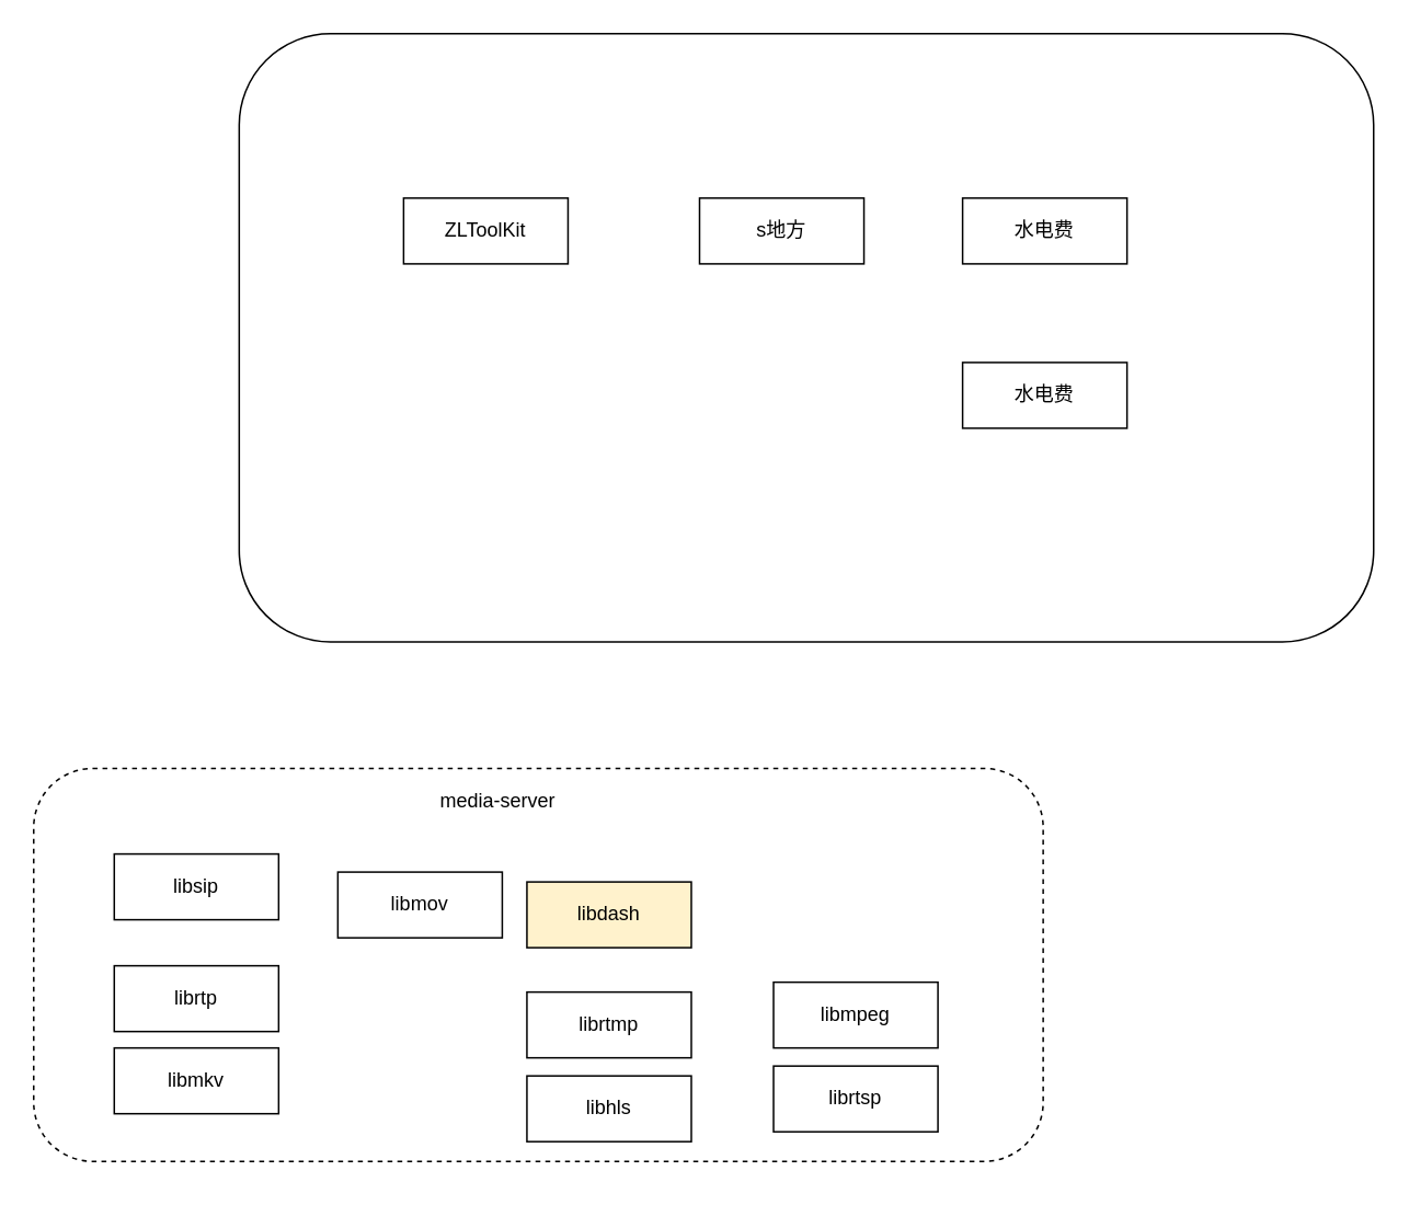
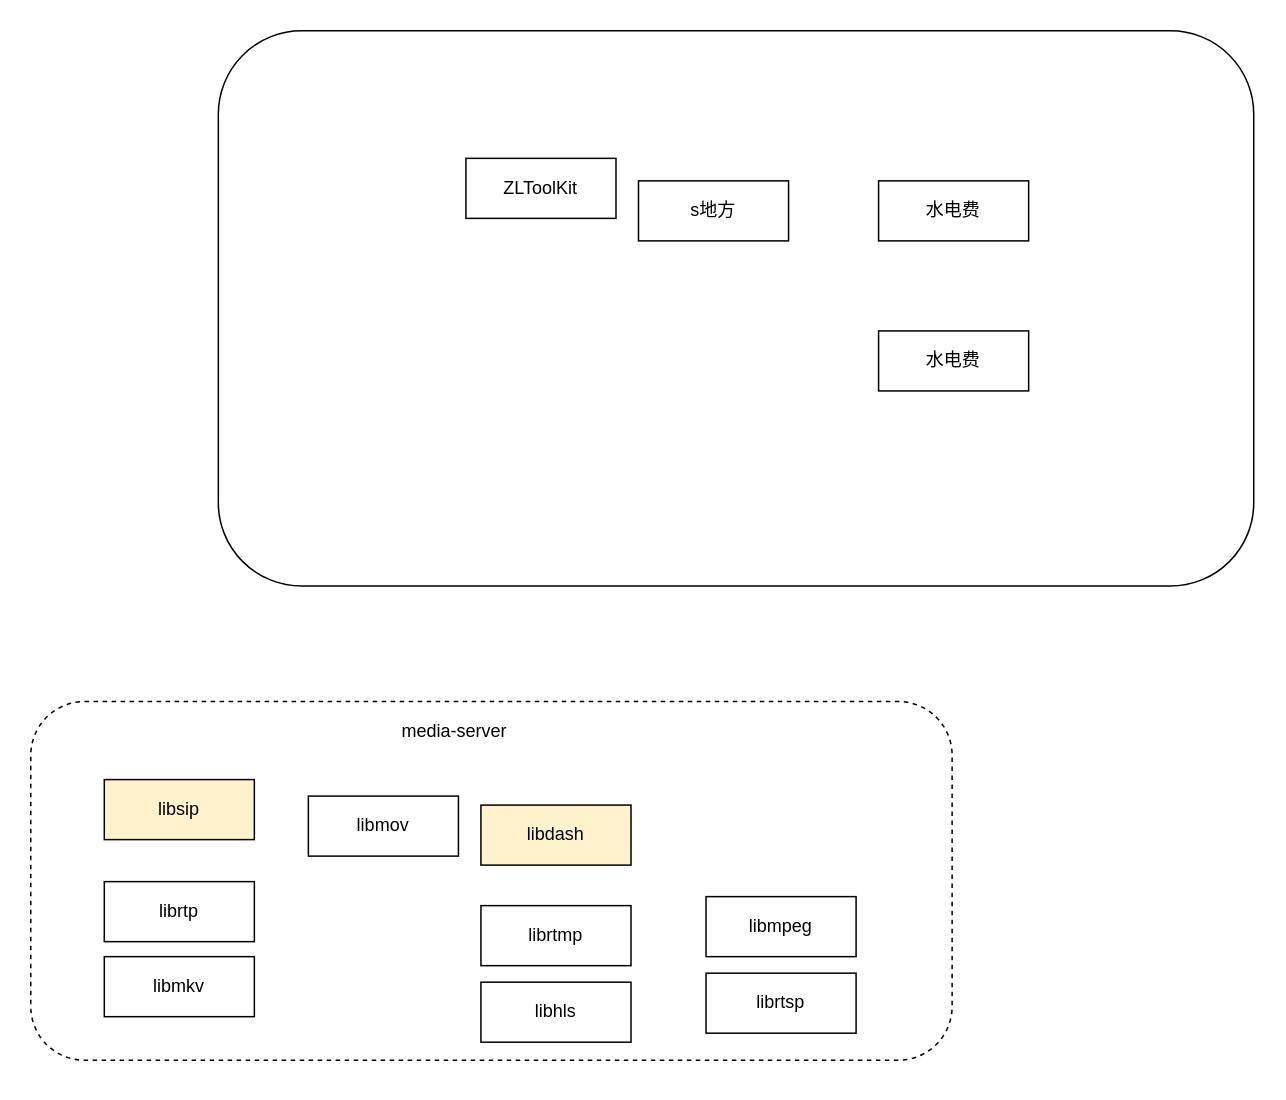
  <mxCell id="0" />
  <mxCell id="1" parent="0" />
  <mxCell id="2" value="" style="group" vertex="1" connectable="0" parent="1"><mxGeometry x="20" y="467" width="614" height="244" as="geometry" /></mxCell>
  <mxCell id="3" value="" style="rounded=1;whiteSpace=wrap;html=1;align=center;dashed=1;" vertex="1" parent="2"><mxGeometry width="614" height="239" as="geometry" /></mxCell>
  <mxCell id="4" value="media-server" style="text;html=1;align=center;verticalAlign=middle;whiteSpace=wrap;rounded=0;" vertex="1" parent="2"><mxGeometry x="213" y="5" width="139" height="30" as="geometry" /></mxCell>
- <mxCell id="5" value="libsip" style="rounded=0;whiteSpace=wrap;html=1;" vertex="1" parent="2"><mxGeometry x="49" y="52" width="100" height="40" as="geometry" /></mxCell>
+ <mxCell id="5" value="libsip" style="rounded=0;whiteSpace=wrap;html=1;fillColor=#fff2cc;" vertex="1" parent="2"><mxGeometry x="49" y="52" width="100" height="40" as="geometry" /></mxCell>
  <mxCell id="6" value="libdash" style="rounded=0;whiteSpace=wrap;html=1;fillColor=#fff2cc;" vertex="1" parent="2"><mxGeometry x="300" y="69" width="100" height="40" as="geometry" /></mxCell>
  <mxCell id="7" value="libmkv" style="rounded=0;whiteSpace=wrap;html=1;" vertex="1" parent="2"><mxGeometry x="49" y="170" width="100" height="40" as="geometry" /></mxCell>
  <mxCell id="8" value="libhls" style="rounded=0;whiteSpace=wrap;html=1;" vertex="1" parent="2"><mxGeometry x="300" y="187" width="100" height="40" as="geometry" /></mxCell>
  <mxCell id="9" value="libmov" style="rounded=0;whiteSpace=wrap;html=1;" vertex="1" parent="2"><mxGeometry x="185" y="63" width="100" height="40" as="geometry" /></mxCell>
  <mxCell id="10" value="libmpeg" style="rounded=0;whiteSpace=wrap;html=1;" vertex="1" parent="2"><mxGeometry x="450" y="130" width="100" height="40" as="geometry" /></mxCell>
  <mxCell id="11" value="librtmp" style="rounded=0;whiteSpace=wrap;html=1;" vertex="1" parent="2"><mxGeometry x="300" y="136" width="100" height="40" as="geometry" /></mxCell>
  <mxCell id="12" value="librtp" style="rounded=0;whiteSpace=wrap;html=1;" vertex="1" parent="2"><mxGeometry x="49" y="120" width="100" height="40" as="geometry" /></mxCell>
  <mxCell id="13" value="librtsp" style="rounded=0;whiteSpace=wrap;html=1;" vertex="1" parent="2"><mxGeometry x="450" y="181" width="100" height="40" as="geometry" /></mxCell>
  <mxCell id="14" value="" style="rounded=1;whiteSpace=wrap;html=1;" vertex="1" parent="1"><mxGeometry x="145" y="20" width="690" height="370" as="geometry" /></mxCell>
- <mxCell id="15" value="ZLToolKit" style="rounded=0;whiteSpace=wrap;html=1;" vertex="1" parent="1"><mxGeometry x="245" y="120" width="100" height="40" as="geometry" /></mxCell>
+ <mxCell id="15" value="ZLToolKit" style="rounded=0;whiteSpace=wrap;html=1;" vertex="1" parent="1"><mxGeometry x="310" y="105" width="100" height="40" as="geometry" /></mxCell>
  <mxCell id="16" value="s地方" style="rounded=0;whiteSpace=wrap;html=1;" vertex="1" parent="1"><mxGeometry x="425" y="120" width="100" height="40" as="geometry" /></mxCell>
  <mxCell id="17" value="水电费" style="rounded=0;whiteSpace=wrap;html=1;" vertex="1" parent="1"><mxGeometry x="585" y="220" width="100" height="40" as="geometry" /></mxCell>
  <mxCell id="18" value="水电费" style="rounded=0;whiteSpace=wrap;html=1;" vertex="1" parent="1"><mxGeometry x="585" y="120" width="100" height="40" as="geometry" /></mxCell>
